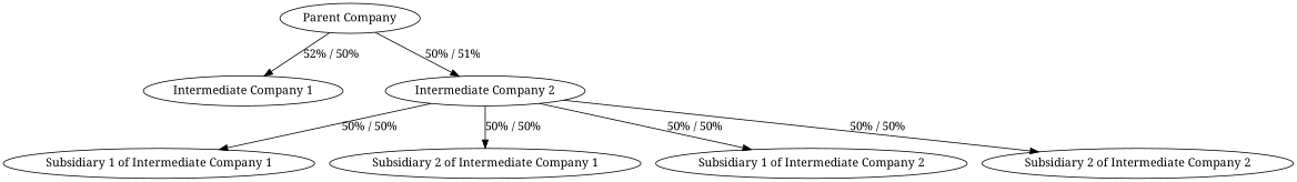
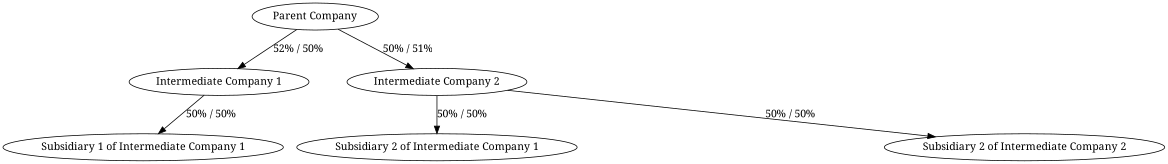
  digraph {
    fontname="Noto Serif"
    node [fontname="Noto Serif"]
    edge [fontname="Noto Serif"]
    n1 [label="Parent Company"]
    n2 [label="Intermediate Company 1"]
    n3 [label="Intermediate Company 2"]
    n4 [label="Subsidiary 1 of Intermediate Company 1"]
    n5 [label="Subsidiary 2 of Intermediate Company 1"]
-   n6 [label="Subsidiary 1 of Intermediate Company 2"]
    n7 [label="Subsidiary 2 of Intermediate Company 2"]
    n1 -> n2 [label="52% / 50%"]
    n1 -> n3 [label="50% / 51%"]
-   n3 -> n4 [label="50% / 50%"]
+   n2 -> n4 [label="50% / 50%"]
    n3 -> n5 [label="50% / 50%"]
-   n3 -> n6 [label="50% / 50%"]
    n3 -> n7 [label="50% / 50%"]
  }
